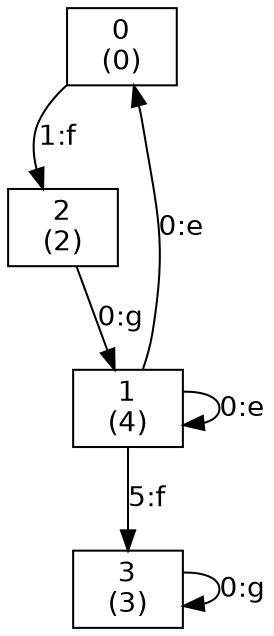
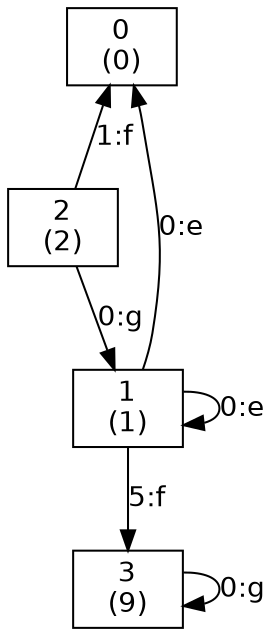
  digraph {
    fontname="DejaVu Sans"
    node [fontname="DejaVu Sans" shape=box]
    edge [fontname="DejaVu Sans"]
    n1 [label="0\n(0)"]
    n2 [label="2\n(2)"]
-   n3 [label="1\n(4)"]
-   n4 [label="3\n(3)"]
-   n1 -> n2 [label="1:f"]
+   n3 [label="1\n(1)"]
+   n4 [label="3\n(9)"]
+   n2 -> n1 [label="1:f"]
    n2 -> n3 [label="0:g"]
    n3 -> n1 [label="0:e"]
    n3 -> n3 [label="0:e"]
    n3 -> n4 [label="5:f"]
    n4 -> n4 [label="0:g"]
  }
